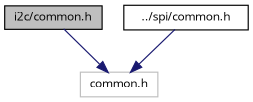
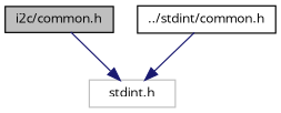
  digraph {
    fontname="Open Sans"
    node [color=black fillcolor=white fontname="Open Sans" fontsize=10 shape=record style=filled]
    edge [color=midnightblue fontname="Open Sans" fontsize=10 labelfontname=Helvetica labelfontsize=10 style=solid]
    n1 [fillcolor=grey75 fontcolor=black height=0.2 label="i2c/common.h" width=0.4]
-   n2 [color=grey75 height=0.2 label="common.h" width=0.4]
-   n3 [height=0.2 label="../spi/common.h" width=0.4]
+   n2 [color=grey75 height=0.2 label="stdint.h" width=0.4]
+   n3 [height=0.2 label="../stdint/common.h" width=0.4]
    n1 -> n2
    n3 -> n2
  }
